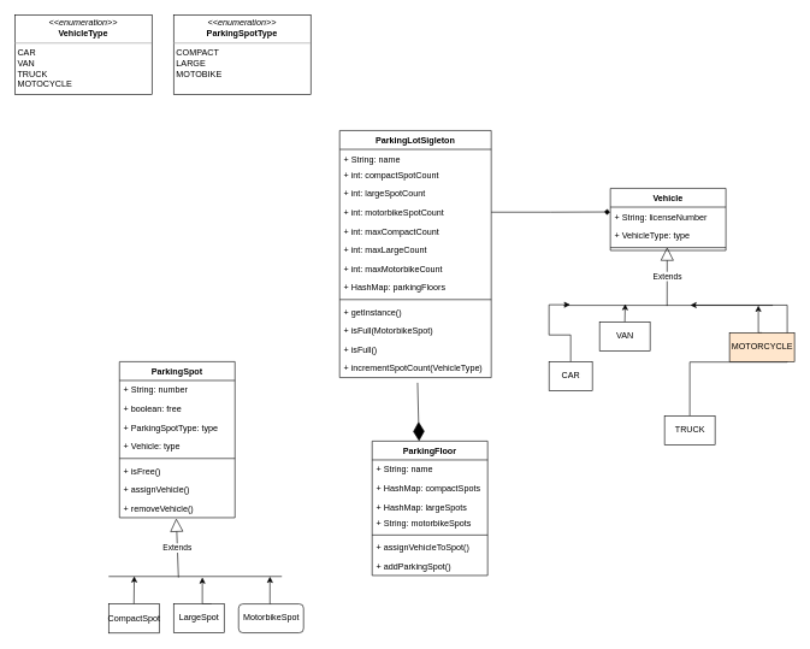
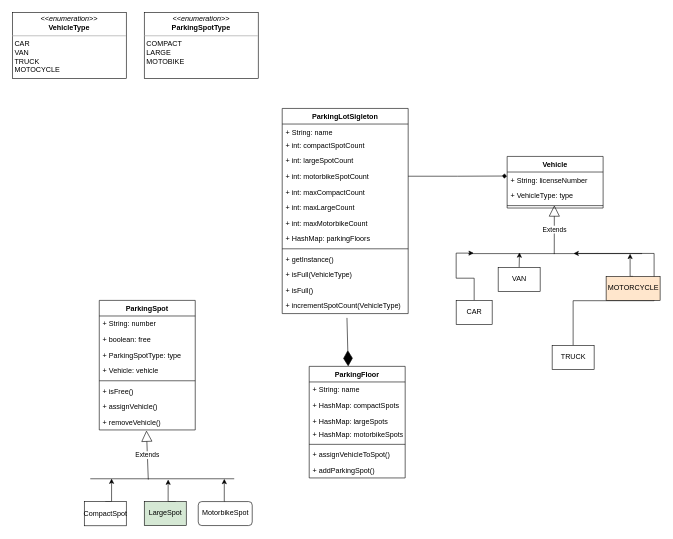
  <mxCell id="0" />
  <mxCell id="1" parent="0" />
  <mxCell id="2" value="ParkingLotSigleton" style="swimlane;fontStyle=1;align=center;verticalAlign=top;childLayout=stackLayout;horizontal=1;startSize=26;horizontalStack=0;resizeParent=1;resizeParentMax=0;resizeLast=0;collapsible=1;marginBottom=0;" vertex="1" parent="1"><mxGeometry x="470" y="180" width="210" height="342" as="geometry" /></mxCell>
  <mxCell id="3" value="+ String: name" style="text;strokeColor=none;fillColor=none;align=left;verticalAlign=top;spacingLeft=4;spacingRight=4;overflow=hidden;rotatable=0;points=[[0,0.5],[1,0.5]];portConstraint=eastwest;" vertex="1" parent="2"><mxGeometry y="26" width="210" height="22" as="geometry" /></mxCell>
  <mxCell id="4" value="+ int: compactSpotCount" style="text;strokeColor=none;fillColor=none;align=left;verticalAlign=top;spacingLeft=4;spacingRight=4;overflow=hidden;rotatable=0;points=[[0,0.5],[1,0.5]];portConstraint=eastwest;" vertex="1" parent="2"><mxGeometry y="48" width="210" height="26" as="geometry" /></mxCell>
  <mxCell id="5" value="+ int: largeSpotCount&#10;" style="text;strokeColor=none;fillColor=none;align=left;verticalAlign=top;spacingLeft=4;spacingRight=4;overflow=hidden;rotatable=0;points=[[0,0.5],[1,0.5]];portConstraint=eastwest;" vertex="1" parent="2"><mxGeometry y="74" width="210" height="26" as="geometry" /></mxCell>
  <mxCell id="6" value="+ int: motorbikeSpotCount" style="text;strokeColor=none;fillColor=none;align=left;verticalAlign=top;spacingLeft=4;spacingRight=4;overflow=hidden;rotatable=0;points=[[0,0.5],[1,0.5]];portConstraint=eastwest;" vertex="1" parent="2"><mxGeometry y="100" width="210" height="26" as="geometry" /></mxCell>
  <mxCell id="7" value="+ int: maxCompactCount" style="text;strokeColor=none;fillColor=none;align=left;verticalAlign=top;spacingLeft=4;spacingRight=4;overflow=hidden;rotatable=0;points=[[0,0.5],[1,0.5]];portConstraint=eastwest;" vertex="1" parent="2"><mxGeometry y="126" width="210" height="26" as="geometry" /></mxCell>
  <mxCell id="8" value="+ int: maxLargeCount" style="text;strokeColor=none;fillColor=none;align=left;verticalAlign=top;spacingLeft=4;spacingRight=4;overflow=hidden;rotatable=0;points=[[0,0.5],[1,0.5]];portConstraint=eastwest;" vertex="1" parent="2"><mxGeometry y="152" width="210" height="26" as="geometry" /></mxCell>
  <mxCell id="9" value="+ int: maxMotorbikeCount" style="text;strokeColor=none;fillColor=none;align=left;verticalAlign=top;spacingLeft=4;spacingRight=4;overflow=hidden;rotatable=0;points=[[0,0.5],[1,0.5]];portConstraint=eastwest;" vertex="1" parent="2"><mxGeometry y="178" width="210" height="26" as="geometry" /></mxCell>
  <mxCell id="10" value="+ HashMap: parkingFloors" style="text;strokeColor=none;fillColor=none;align=left;verticalAlign=top;spacingLeft=4;spacingRight=4;overflow=hidden;rotatable=0;points=[[0,0.5],[1,0.5]];portConstraint=eastwest;" vertex="1" parent="2"><mxGeometry y="204" width="210" height="26" as="geometry" /></mxCell>
  <mxCell id="11" value="" style="line;strokeWidth=1;fillColor=none;align=left;verticalAlign=middle;spacingTop=-1;spacingLeft=3;spacingRight=3;rotatable=0;labelPosition=right;points=[];portConstraint=eastwest;" vertex="1" parent="2"><mxGeometry y="230" width="210" height="8" as="geometry" /></mxCell>
  <mxCell id="12" value="+ getInstance()" style="text;strokeColor=none;fillColor=none;align=left;verticalAlign=top;spacingLeft=4;spacingRight=4;overflow=hidden;rotatable=0;points=[[0,0.5],[1,0.5]];portConstraint=eastwest;" vertex="1" parent="2"><mxGeometry y="238" width="210" height="26" as="geometry" /></mxCell>
- <mxCell id="13" value="+ isFull(MotorbikeSpot)" style="text;strokeColor=none;fillColor=none;align=left;verticalAlign=top;spacingLeft=4;spacingRight=4;overflow=hidden;rotatable=0;points=[[0,0.5],[1,0.5]];portConstraint=eastwest;" vertex="1" parent="2"><mxGeometry y="264" width="210" height="26" as="geometry" /></mxCell>
+ <mxCell id="13" value="+ isFull(VehicleType)" style="text;strokeColor=none;fillColor=none;align=left;verticalAlign=top;spacingLeft=4;spacingRight=4;overflow=hidden;rotatable=0;points=[[0,0.5],[1,0.5]];portConstraint=eastwest;" vertex="1" parent="2"><mxGeometry y="264" width="210" height="26" as="geometry" /></mxCell>
  <mxCell id="14" value="+ isFull()" style="text;strokeColor=none;fillColor=none;align=left;verticalAlign=top;spacingLeft=4;spacingRight=4;overflow=hidden;rotatable=0;points=[[0,0.5],[1,0.5]];portConstraint=eastwest;" vertex="1" parent="2"><mxGeometry y="290" width="210" height="26" as="geometry" /></mxCell>
  <mxCell id="15" value="+ incrementSpotCount(VehicleType)" style="text;strokeColor=none;fillColor=none;align=left;verticalAlign=top;spacingLeft=4;spacingRight=4;overflow=hidden;rotatable=0;points=[[0,0.5],[1,0.5]];portConstraint=eastwest;" vertex="1" parent="2"><mxGeometry y="316" width="210" height="26" as="geometry" /></mxCell>
  <mxCell id="16" value="" style="endArrow=diamondThin;endFill=1;endSize=24;html=1;exitX=0.514;exitY=1.276;exitDx=0;exitDy=0;exitPerimeter=0;" edge="1" parent="1" source="15"><mxGeometry width="160" relative="1" as="geometry"><mxPoint x="300" y="370" as="sourcePoint" /><mxPoint x="580" y="610" as="targetPoint" /></mxGeometry></mxCell>
  <mxCell id="17" value="Extends" style="endArrow=block;endSize=16;endFill=0;html=1;entryX=0.523;entryY=1.062;entryDx=0;entryDy=0;entryPerimeter=0;exitX=0.495;exitY=0.6;exitDx=0;exitDy=0;exitPerimeter=0;" edge="1" parent="1" source="26"><mxGeometry width="160" relative="1" as="geometry"><mxPoint x="924" y="410" as="sourcePoint" /><mxPoint x="923.68" y="341.612" as="targetPoint" /></mxGeometry></mxCell>
  <mxCell id="18" style="edgeStyle=orthogonalEdgeStyle;rounded=0;orthogonalLoop=1;jettySize=auto;html=1;exitX=0.5;exitY=0;exitDx=0;exitDy=0;entryX=0.032;entryY=0.4;entryDx=0;entryDy=0;entryPerimeter=0;" edge="1" parent="1" source="19" target="26"><mxGeometry relative="1" as="geometry" /></mxCell>
  <mxCell id="19" value="CAR" style="html=1;" vertex="1" parent="1"><mxGeometry x="760" y="500" width="60" height="40" as="geometry" /></mxCell>
  <mxCell id="20" style="edgeStyle=orthogonalEdgeStyle;rounded=0;orthogonalLoop=1;jettySize=auto;html=1;exitX=0.5;exitY=0;exitDx=0;exitDy=0;entryX=0.295;entryY=0.267;entryDx=0;entryDy=0;entryPerimeter=0;" edge="1" parent="1" source="21" target="26"><mxGeometry relative="1" as="geometry" /></mxCell>
  <mxCell id="21" value="VAN" style="html=1;" vertex="1" parent="1"><mxGeometry x="830" y="445" width="70" height="40" as="geometry" /></mxCell>
  <mxCell id="22" style="edgeStyle=orthogonalEdgeStyle;rounded=0;orthogonalLoop=1;jettySize=auto;html=1;exitX=0.5;exitY=0;exitDx=0;exitDy=0;entryX=0.606;entryY=0.467;entryDx=0;entryDy=0;entryPerimeter=0;" edge="1" parent="1" source="23" target="26"><mxGeometry relative="1" as="geometry" /></mxCell>
  <mxCell id="23" value="TRUCK" style="html=1;" vertex="1" parent="1"><mxGeometry x="920" y="575" width="70" height="40" as="geometry" /></mxCell>
  <mxCell id="24" style="edgeStyle=orthogonalEdgeStyle;rounded=0;orthogonalLoop=1;jettySize=auto;html=1;exitX=0.5;exitY=0;exitDx=0;exitDy=0;entryX=0.931;entryY=0.533;entryDx=0;entryDy=0;entryPerimeter=0;" edge="1" parent="1" source="25" target="26"><mxGeometry relative="1" as="geometry" /></mxCell>
  <mxCell id="25" value="MOTORCYCLE" style="html=1;fillColor=#ffe6cc;" vertex="1" parent="1"><mxGeometry x="1010" y="460" width="90" height="40" as="geometry" /></mxCell>
  <mxCell id="26" value="" style="line;strokeWidth=1;fillColor=none;align=left;verticalAlign=middle;spacingTop=-1;spacingLeft=3;spacingRight=3;rotatable=0;labelPosition=right;points=[];portConstraint=eastwest;" vertex="1" parent="1"><mxGeometry x="780" y="418" width="290" height="8" as="geometry" /></mxCell>
  <mxCell id="27" value="Vehicle" style="swimlane;fontStyle=1;align=center;verticalAlign=top;childLayout=stackLayout;horizontal=1;startSize=26;horizontalStack=0;resizeParent=1;resizeParentMax=0;resizeLast=0;collapsible=1;marginBottom=0;" vertex="1" parent="1"><mxGeometry x="845" y="260" width="160" height="86" as="geometry" /></mxCell>
  <mxCell id="28" value="+ String: licenseNumber" style="text;strokeColor=none;fillColor=none;align=left;verticalAlign=top;spacingLeft=4;spacingRight=4;overflow=hidden;rotatable=0;points=[[0,0.5],[1,0.5]];portConstraint=eastwest;" vertex="1" parent="27"><mxGeometry y="26" width="160" height="26" as="geometry" /></mxCell>
  <mxCell id="29" value="+ VehicleType: type" style="text;strokeColor=none;fillColor=none;align=left;verticalAlign=top;spacingLeft=4;spacingRight=4;overflow=hidden;rotatable=0;points=[[0,0.5],[1,0.5]];portConstraint=eastwest;" vertex="1" parent="27"><mxGeometry y="52" width="160" height="26" as="geometry" /></mxCell>
  <mxCell id="30" value="" style="line;strokeWidth=1;fillColor=none;align=left;verticalAlign=middle;spacingTop=-1;spacingLeft=3;spacingRight=3;rotatable=0;labelPosition=right;points=[];portConstraint=eastwest;" vertex="1" parent="27"><mxGeometry y="78" width="160" height="8" as="geometry" /></mxCell>
  <mxCell id="31" style="edgeStyle=orthogonalEdgeStyle;rounded=0;orthogonalLoop=1;jettySize=auto;html=1;exitX=1;exitY=0.5;exitDx=0;exitDy=0;entryX=-0.002;entryY=0.256;entryDx=0;entryDy=0;entryPerimeter=0;endArrow=diamond;" edge="1" parent="1" source="6" target="28"><mxGeometry relative="1" as="geometry" /></mxCell>
  <mxCell id="32" value="ParkingFloor" style="swimlane;fontStyle=1;align=center;verticalAlign=top;childLayout=stackLayout;horizontal=1;startSize=26;horizontalStack=0;resizeParent=1;resizeParentMax=0;resizeLast=0;collapsible=1;marginBottom=0;" vertex="1" parent="1"><mxGeometry x="515" y="610" width="160" height="186" as="geometry" /></mxCell>
  <mxCell id="33" value="+ String: name" style="text;strokeColor=none;fillColor=none;align=left;verticalAlign=top;spacingLeft=4;spacingRight=4;overflow=hidden;rotatable=0;points=[[0,0.5],[1,0.5]];portConstraint=eastwest;" vertex="1" parent="32"><mxGeometry y="26" width="160" height="26" as="geometry" /></mxCell>
  <mxCell id="34" value="+ HashMap: compactSpots" style="text;strokeColor=none;fillColor=none;align=left;verticalAlign=top;spacingLeft=4;spacingRight=4;overflow=hidden;rotatable=0;points=[[0,0.5],[1,0.5]];portConstraint=eastwest;" vertex="1" parent="32"><mxGeometry y="52" width="160" height="26" as="geometry" /></mxCell>
  <mxCell id="35" value="+ HashMap: largeSpots" style="text;strokeColor=none;fillColor=none;align=left;verticalAlign=top;spacingLeft=4;spacingRight=4;overflow=hidden;rotatable=0;points=[[0,0.5],[1,0.5]];portConstraint=eastwest;" vertex="1" parent="32"><mxGeometry y="78" width="160" height="22" as="geometry" /></mxCell>
- <mxCell id="36" value="+ String: motorbikeSpots" style="text;strokeColor=none;fillColor=none;align=left;verticalAlign=top;spacingLeft=4;spacingRight=4;overflow=hidden;rotatable=0;points=[[0,0.5],[1,0.5]];portConstraint=eastwest;" vertex="1" parent="32"><mxGeometry y="100" width="160" height="26" as="geometry" /></mxCell>
+ <mxCell id="36" value="+ HashMap: motorbikeSpots" style="text;strokeColor=none;fillColor=none;align=left;verticalAlign=top;spacingLeft=4;spacingRight=4;overflow=hidden;rotatable=0;points=[[0,0.5],[1,0.5]];portConstraint=eastwest;" vertex="1" parent="32"><mxGeometry y="100" width="160" height="26" as="geometry" /></mxCell>
  <mxCell id="37" value="" style="line;strokeWidth=1;fillColor=none;align=left;verticalAlign=middle;spacingTop=-1;spacingLeft=3;spacingRight=3;rotatable=0;labelPosition=right;points=[];portConstraint=eastwest;" vertex="1" parent="32"><mxGeometry y="126" width="160" height="8" as="geometry" /></mxCell>
  <mxCell id="38" value="+ assignVehicleToSpot()" style="text;strokeColor=none;fillColor=none;align=left;verticalAlign=top;spacingLeft=4;spacingRight=4;overflow=hidden;rotatable=0;points=[[0,0.5],[1,0.5]];portConstraint=eastwest;" vertex="1" parent="32"><mxGeometry y="134" width="160" height="26" as="geometry" /></mxCell>
  <mxCell id="39" value="+ addParkingSpot()" style="text;strokeColor=none;fillColor=none;align=left;verticalAlign=top;spacingLeft=4;spacingRight=4;overflow=hidden;rotatable=0;points=[[0,0.5],[1,0.5]];portConstraint=eastwest;" vertex="1" parent="32"><mxGeometry y="160" width="160" height="26" as="geometry" /></mxCell>
  <mxCell id="40" value="Extends" style="endArrow=block;endSize=16;endFill=0;html=1;entryX=0.523;entryY=1.062;entryDx=0;entryDy=0;entryPerimeter=0;exitX=0.403;exitY=0.668;exitDx=0;exitDy=0;exitPerimeter=0;" edge="1" parent="1" source="47"><mxGeometry width="160" relative="1" as="geometry"><mxPoint x="244" y="785.39" as="sourcePoint" /><mxPoint x="243.68" y="717.002" as="targetPoint" /></mxGeometry></mxCell>
  <mxCell id="41" style="edgeStyle=orthogonalEdgeStyle;rounded=0;orthogonalLoop=1;jettySize=auto;html=1;exitX=0.5;exitY=0;exitDx=0;exitDy=0;entryX=0.148;entryY=0.468;entryDx=0;entryDy=0;entryPerimeter=0;" edge="1" parent="1" source="42" target="47"><mxGeometry relative="1" as="geometry" /></mxCell>
- <mxCell id="42" value="CompactSpot" style="html=1;" vertex="1" parent="1"><mxGeometry x="150" y="835.39" width="70" height="40.39" as="geometry" /></mxCell>
+ <mxCell id="42" value="CompactSpot" style="html=1;" vertex="1" parent="1"><mxGeometry x="140" y="835.39" width="70" height="40.39" as="geometry" /></mxCell>
  <mxCell id="43" style="edgeStyle=orthogonalEdgeStyle;rounded=0;orthogonalLoop=1;jettySize=auto;html=1;exitX=0.75;exitY=0;exitDx=0;exitDy=0;entryX=0.541;entryY=0.668;entryDx=0;entryDy=0;entryPerimeter=0;" edge="1" parent="1" source="44" target="47"><mxGeometry relative="1" as="geometry" /></mxCell>
- <mxCell id="44" value="LargeSpot" style="html=1;" vertex="1" parent="1"><mxGeometry x="240" y="835.39" width="70" height="40" as="geometry" /></mxCell>
+ <mxCell id="44" value="LargeSpot" style="html=1;fillColor=#d5e8d4;" vertex="1" parent="1"><mxGeometry x="240" y="835.39" width="70" height="40" as="geometry" /></mxCell>
  <mxCell id="45" style="edgeStyle=orthogonalEdgeStyle;rounded=0;orthogonalLoop=1;jettySize=auto;html=1;exitX=0.5;exitY=0;exitDx=0;exitDy=0;entryX=0.931;entryY=0.533;entryDx=0;entryDy=0;entryPerimeter=0;" edge="1" parent="1" source="46" target="47"><mxGeometry relative="1" as="geometry" /></mxCell>
  <mxCell id="46" value="MotorbikeSpot" style="html=1;rounded=1;" vertex="1" parent="1"><mxGeometry x="330" y="835.39" width="90" height="40" as="geometry" /></mxCell>
  <mxCell id="47" value="" style="line;strokeWidth=1;fillColor=none;align=left;verticalAlign=middle;spacingTop=-1;spacingLeft=3;spacingRight=3;rotatable=0;labelPosition=right;points=[];portConstraint=eastwest;" vertex="1" parent="1"><mxGeometry x="150" y="793.39" width="240" height="8" as="geometry" /></mxCell>
  <mxCell id="48" value="ParkingSpot" style="swimlane;fontStyle=1;align=center;verticalAlign=top;childLayout=stackLayout;horizontal=1;startSize=26;horizontalStack=0;resizeParent=1;resizeParentMax=0;resizeLast=0;collapsible=1;marginBottom=0;" vertex="1" parent="1"><mxGeometry x="165" y="500" width="160" height="216" as="geometry" /></mxCell>
  <mxCell id="49" value="+ String: number" style="text;strokeColor=none;fillColor=none;align=left;verticalAlign=top;spacingLeft=4;spacingRight=4;overflow=hidden;rotatable=0;points=[[0,0.5],[1,0.5]];portConstraint=eastwest;" vertex="1" parent="48"><mxGeometry y="26" width="160" height="26" as="geometry" /></mxCell>
  <mxCell id="50" value="+ boolean: free" style="text;strokeColor=none;fillColor=none;align=left;verticalAlign=top;spacingLeft=4;spacingRight=4;overflow=hidden;rotatable=0;points=[[0,0.5],[1,0.5]];portConstraint=eastwest;" vertex="1" parent="48"><mxGeometry y="52" width="160" height="26" as="geometry" /></mxCell>
  <mxCell id="51" value="+ ParkingSpotType: type" style="text;strokeColor=none;fillColor=none;align=left;verticalAlign=top;spacingLeft=4;spacingRight=4;overflow=hidden;rotatable=0;points=[[0,0.5],[1,0.5]];portConstraint=eastwest;" vertex="1" parent="48"><mxGeometry y="78" width="160" height="26" as="geometry" /></mxCell>
- <mxCell id="52" value="+ Vehicle: type" style="text;strokeColor=none;fillColor=none;align=left;verticalAlign=top;spacingLeft=4;spacingRight=4;overflow=hidden;rotatable=0;points=[[0,0.5],[1,0.5]];portConstraint=eastwest;" vertex="1" parent="48"><mxGeometry y="104" width="160" height="26" as="geometry" /></mxCell>
+ <mxCell id="52" value="+ Vehicle: vehicle" style="text;strokeColor=none;fillColor=none;align=left;verticalAlign=top;spacingLeft=4;spacingRight=4;overflow=hidden;rotatable=0;points=[[0,0.5],[1,0.5]];portConstraint=eastwest;" vertex="1" parent="48"><mxGeometry y="104" width="160" height="26" as="geometry" /></mxCell>
  <mxCell id="53" value="" style="line;strokeWidth=1;fillColor=none;align=left;verticalAlign=middle;spacingTop=-1;spacingLeft=3;spacingRight=3;rotatable=0;labelPosition=right;points=[];portConstraint=eastwest;" vertex="1" parent="48"><mxGeometry y="130" width="160" height="8" as="geometry" /></mxCell>
  <mxCell id="54" value="+ isFree()" style="text;strokeColor=none;fillColor=none;align=left;verticalAlign=top;spacingLeft=4;spacingRight=4;overflow=hidden;rotatable=0;points=[[0,0.5],[1,0.5]];portConstraint=eastwest;" vertex="1" parent="48"><mxGeometry y="138" width="160" height="26" as="geometry" /></mxCell>
  <mxCell id="55" value="+ assignVehicle()" style="text;strokeColor=none;fillColor=none;align=left;verticalAlign=top;spacingLeft=4;spacingRight=4;overflow=hidden;rotatable=0;points=[[0,0.5],[1,0.5]];portConstraint=eastwest;" vertex="1" parent="48"><mxGeometry y="164" width="160" height="26" as="geometry" /></mxCell>
  <mxCell id="56" value="+ removeVehicle()" style="text;strokeColor=none;fillColor=none;align=left;verticalAlign=top;spacingLeft=4;spacingRight=4;overflow=hidden;rotatable=0;points=[[0,0.5],[1,0.5]];portConstraint=eastwest;" vertex="1" parent="48"><mxGeometry y="190" width="160" height="26" as="geometry" /></mxCell>
  <mxCell id="57" value="&lt;p style=&quot;margin: 0px ; margin-top: 4px ; text-align: center&quot;&gt;&lt;i&gt;&amp;lt;&amp;lt;enumeration&amp;gt;&amp;gt;&lt;/i&gt;&lt;br&gt;&lt;/p&gt;&lt;div style=&quot;text-align: center&quot;&gt;&lt;span&gt;&lt;b&gt;VehicleType&lt;/b&gt;&lt;/span&gt;&lt;/div&gt;&lt;hr size=&quot;1&quot;&gt;&lt;p style=&quot;margin: 0px ; margin-left: 4px&quot;&gt;CAR&lt;/p&gt;&lt;p style=&quot;margin: 0px ; margin-left: 4px&quot;&gt;VAN&lt;/p&gt;&lt;p style=&quot;margin: 0px ; margin-left: 4px&quot;&gt;TRUCK&lt;/p&gt;&lt;p style=&quot;margin: 0px ; margin-left: 4px&quot;&gt;MOTOCYCLE&lt;/p&gt;" style="verticalAlign=top;align=left;overflow=fill;fontSize=12;fontFamily=Helvetica;html=1;" vertex="1" parent="1"><mxGeometry x="20" width="190" height="110" as="geometry" y="20" /></mxCell>
  <mxCell id="58" value="&lt;p style=&quot;margin: 0px ; margin-top: 4px ; text-align: center&quot;&gt;&lt;i&gt;&amp;lt;&amp;lt;&lt;/i&gt;&lt;i&gt;enumeration&lt;/i&gt;&lt;i&gt;&amp;gt;&amp;gt;&lt;/i&gt;&lt;br&gt;&lt;/p&gt;&lt;div style=&quot;text-align: center&quot;&gt;&lt;span&gt;&lt;b&gt;ParkingSpotType&lt;/b&gt;&lt;/span&gt;&lt;/div&gt;&lt;hr size=&quot;1&quot;&gt;&lt;p style=&quot;margin: 0px ; margin-left: 4px&quot;&gt;COMPACT&lt;/p&gt;&lt;p style=&quot;margin: 0px ; margin-left: 4px&quot;&gt;LARGE&lt;/p&gt;&lt;p style=&quot;margin: 0px ; margin-left: 4px&quot;&gt;MOTOBIKE&lt;/p&gt;" style="verticalAlign=top;align=left;overflow=fill;fontSize=12;fontFamily=Helvetica;html=1;" vertex="1" parent="1"><mxGeometry x="240" width="190" height="110" as="geometry" y="20" /></mxCell>
